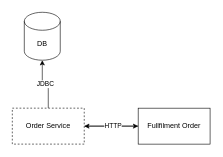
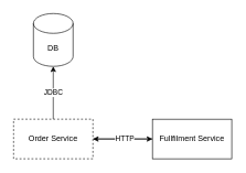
  <mxCell id="0" />
  <mxCell id="1" parent="0" />
  <mxCell id="2" style="edgeStyle=orthogonalEdgeStyle;rounded=0;orthogonalLoop=1;jettySize=auto;html=1;" edge="1" parent="1" source="3" target="7"><mxGeometry relative="1" as="geometry" /></mxCell>
- <mxCell id="3" value="Fullfilment Order" style="rounded=0;whiteSpace=wrap;html=1;" vertex="1" parent="1"><mxGeometry x="230" y="180" width="120" height="60" as="geometry" /></mxCell>
+ <mxCell id="3" value="Fullfilment Service" style="rounded=0;whiteSpace=wrap;html=1;" vertex="1" parent="1"><mxGeometry x="230" y="180" width="120" height="60" as="geometry" /></mxCell>
  <mxCell id="4" value="JDBC" style="edgeStyle=orthogonalEdgeStyle;rounded=0;orthogonalLoop=1;jettySize=auto;html=1;entryX=0.5;entryY=1;entryDx=0;entryDy=0;entryPerimeter=0;" edge="1" parent="1" source="7" target="8"><mxGeometry relative="1" as="geometry" /></mxCell>
  <mxCell id="5" style="edgeStyle=orthogonalEdgeStyle;rounded=0;orthogonalLoop=1;jettySize=auto;html=1;entryX=0;entryY=0.5;entryDx=0;entryDy=0;" edge="1" parent="1" source="7" target="3"><mxGeometry relative="1" as="geometry" /></mxCell>
  <mxCell id="6" value="HTTP" style="edgeLabel;html=1;align=center;verticalAlign=middle;resizable=0;points=[];" vertex="1" connectable="0" parent="5"><mxGeometry x="0.044" y="1" relative="1" as="geometry"><mxPoint as="offset" /></mxGeometry></mxCell>
  <mxCell id="7" value="Order Service" style="rounded=0;whiteSpace=wrap;html=1;dashed=1;" vertex="1" parent="1"><mxGeometry x="20" y="180" width="120" height="60" as="geometry" /></mxCell>
- <mxCell id="8" value="DB" style="shape=cylinder3;whiteSpace=wrap;html=1;boundedLbl=1;backgroundOutline=1;size=15;" vertex="1" parent="1"><mxGeometry x="40" y="20" width="60" height="80" as="geometry" /></mxCell>
+ <mxCell id="8" value="DB" style="shape=cylinder3;whiteSpace=wrap;html=1;boundedLbl=1;backgroundOutline=1;size=15;" vertex="1" parent="1"><mxGeometry x="50" y="20" width="60" height="80" as="geometry" /></mxCell>
